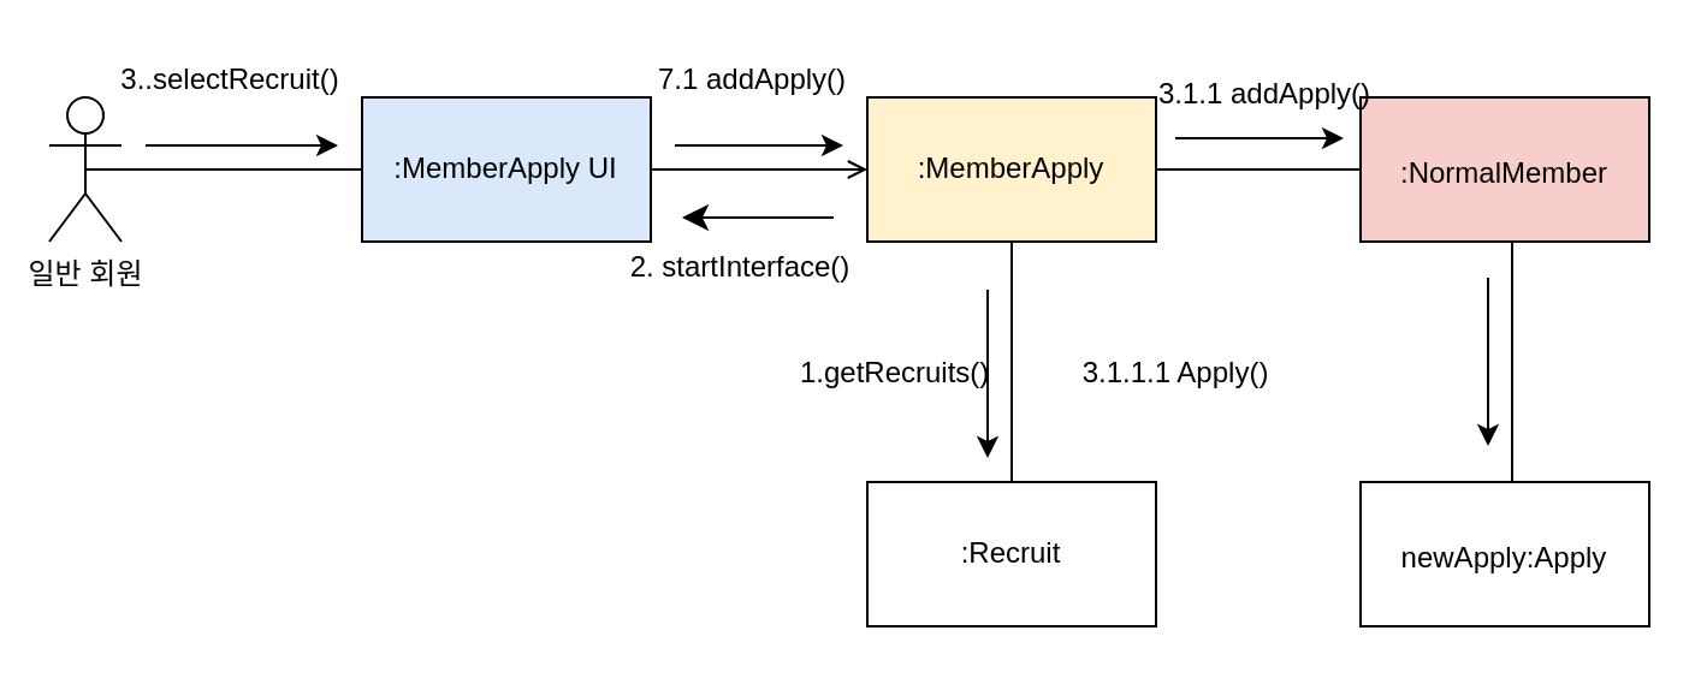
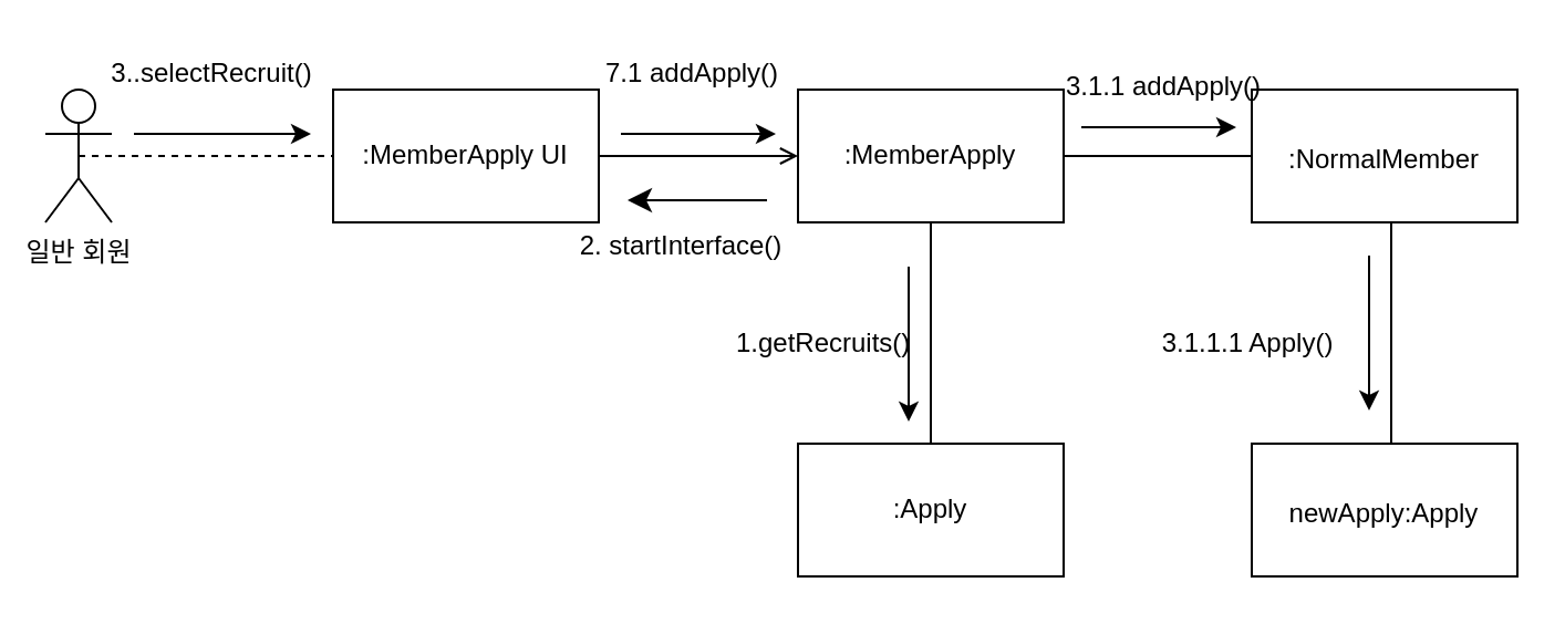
  <mxCell id="0" />
  <mxCell id="1" parent="0" />
  <mxCell id="2" value="일반 회원" style="shape=umlActor;verticalLabelPosition=bottom;verticalAlign=top;html=1;outlineConnect=0;" parent="1" vertex="1"><mxGeometry x="20" y="40" width="30" height="60" as="geometry" /></mxCell>
- <mxCell id="3" value=":Recruit" style="rounded=0;whiteSpace=wrap;html=1;" parent="1" vertex="1"><mxGeometry x="360" y="200" width="120" height="60" as="geometry" /></mxCell>
- <mxCell id="4" value=":MemberApply" style="rounded=0;whiteSpace=wrap;html=1;fillColor=#fff2cc;" parent="1" vertex="1"><mxGeometry x="360" y="40" width="120" height="60" as="geometry" /></mxCell>
- <mxCell id="5" value=":MemberApply UI" style="rounded=0;whiteSpace=wrap;html=1;fillColor=#dae8fc;" parent="1" vertex="1"><mxGeometry x="150" y="40" width="120" height="60" as="geometry" /></mxCell>
- <mxCell id="6" value="" style="endArrow=none;html=1;rounded=0;exitX=0.5;exitY=0.5;exitDx=0;exitDy=0;exitPerimeter=0;entryX=0;entryY=0.5;entryDx=0;entryDy=0;" parent="1" source="2" target="5" edge="1"><mxGeometry width="50" height="50" relative="1" as="geometry"><mxPoint x="130" y="220" as="sourcePoint" /><mxPoint x="180" y="170" as="targetPoint" /></mxGeometry></mxCell>
+ <mxCell id="3" value=":Apply" style="rounded=0;whiteSpace=wrap;html=1;" parent="1" vertex="1"><mxGeometry x="360" y="200" width="120" height="60" as="geometry" /></mxCell>
+ <mxCell id="4" value=":MemberApply" style="rounded=0;whiteSpace=wrap;html=1;" parent="1" vertex="1"><mxGeometry x="360" y="40" width="120" height="60" as="geometry" /></mxCell>
+ <mxCell id="5" value=":MemberApply UI" style="rounded=0;whiteSpace=wrap;html=1;" parent="1" vertex="1"><mxGeometry x="150" y="40" width="120" height="60" as="geometry" /></mxCell>
+ <mxCell id="6" value="" style="endArrow=none;html=1;rounded=0;exitX=0.5;exitY=0.5;exitDx=0;exitDy=0;exitPerimeter=0;entryX=0;entryY=0.5;entryDx=0;entryDy=0;dashed=1;" parent="1" source="2" target="5" edge="1"><mxGeometry width="50" height="50" relative="1" as="geometry"><mxPoint x="130" y="220" as="sourcePoint" /><mxPoint x="180" y="170" as="targetPoint" /></mxGeometry></mxCell>
  <mxCell id="7" value="" style="endArrow=open;html=1;rounded=0;entryX=0;entryY=0.5;entryDx=0;entryDy=0;exitX=1;exitY=0.5;exitDx=0;exitDy=0;" parent="1" source="5" target="4" edge="1"><mxGeometry width="50" height="50" relative="1" as="geometry"><mxPoint x="140" y="230" as="sourcePoint" /><mxPoint x="190" y="180" as="targetPoint" /></mxGeometry></mxCell>
  <mxCell id="8" value="" style="endArrow=none;html=1;rounded=0;entryX=0.5;entryY=1;entryDx=0;entryDy=0;exitX=0.5;exitY=0;exitDx=0;exitDy=0;" parent="1" source="3" target="4" edge="1"><mxGeometry width="50" height="50" relative="1" as="geometry"><mxPoint x="160" y="250" as="sourcePoint" /><mxPoint x="210" y="200" as="targetPoint" /></mxGeometry></mxCell>
  <mxCell id="9" value="" style="endArrow=classic;html=1;rounded=0;" parent="1" edge="1"><mxGeometry width="50" height="50" relative="1" as="geometry"><mxPoint x="410" y="120" as="sourcePoint" /><mxPoint x="410" y="190" as="targetPoint" /></mxGeometry></mxCell>
  <mxCell id="10" value="1.getRecruits()&amp;nbsp;" style="text;html=1;align=center;verticalAlign=middle;resizable=0;points=[];autosize=1;strokeColor=none;fillColor=none;" parent="1" vertex="1"><mxGeometry x="323" y="142" width="100" height="26" as="geometry" /></mxCell>
  <mxCell id="11" value="" style="endArrow=classic;html=1;rounded=0;" parent="1" edge="1"><mxGeometry width="50" height="50" relative="1" as="geometry"><mxPoint x="60" y="60" as="sourcePoint" /><mxPoint x="140" y="60" as="targetPoint" /></mxGeometry></mxCell>
  <mxCell id="12" value="" style="endArrow=classic;html=1;rounded=0;" parent="1" edge="1"><mxGeometry width="50" height="50" relative="1" as="geometry"><mxPoint x="280" y="60" as="sourcePoint" /><mxPoint x="350" y="60" as="targetPoint" /></mxGeometry></mxCell>
  <mxCell id="13" value="7.1 addApply()" style="text;html=1;align=center;verticalAlign=middle;resizable=0;points=[];autosize=1;strokeColor=none;fillColor=none;" parent="1" vertex="1"><mxGeometry x="264" y="20" width="96" height="26" as="geometry" /></mxCell>
  <mxCell id="14" value="3..selectRecruit()" style="text;html=1;align=center;verticalAlign=middle;resizable=0;points=[];autosize=1;strokeColor=none;fillColor=none;" parent="1" vertex="1"><mxGeometry x="40" y="20" width="109" height="26" as="geometry" /></mxCell>
  <mxCell id="15" value="" style="endArrow=classic;html=1;rounded=0;fontSize=12;startSize=8;endSize=8;curved=1;" parent="1" edge="1"><mxGeometry width="50" height="50" relative="1" as="geometry"><mxPoint x="346" y="90" as="sourcePoint" /><mxPoint x="283" y="90" as="targetPoint" /></mxGeometry></mxCell>
  <mxCell id="16" value="&lt;font style=&quot;font-size: 12px;&quot;&gt;2. startInterface()&lt;/font&gt;" style="text;html=1;align=center;verticalAlign=middle;resizable=0;points=[];autosize=1;strokeColor=none;fillColor=none;fontSize=16;" parent="1" vertex="1"><mxGeometry x="252" y="93" width="109" height="31" as="geometry" /></mxCell>
- <mxCell id="17" value="&lt;span style=&quot;font-size: 12px;&quot;&gt;:NormalMember&lt;/span&gt;" style="rounded=0;whiteSpace=wrap;html=1;fontSize=16;fillColor=#f8cecc;" parent="1" vertex="1"><mxGeometry x="565" y="40" width="120" height="60" as="geometry" /></mxCell>
+ <mxCell id="17" value="&lt;span style=&quot;font-size: 12px;&quot;&gt;:NormalMember&lt;/span&gt;" style="rounded=0;whiteSpace=wrap;html=1;fontSize=16;" parent="1" vertex="1"><mxGeometry x="565" y="40" width="120" height="60" as="geometry" /></mxCell>
  <mxCell id="18" value="" style="endArrow=none;html=1;rounded=0;exitX=1;exitY=0.5;exitDx=0;exitDy=0;entryX=0;entryY=0.5;entryDx=0;entryDy=0;" parent="1" source="4" target="17" edge="1"><mxGeometry width="50" height="50" relative="1" as="geometry"><mxPoint x="511" y="205" as="sourcePoint" /><mxPoint x="568" y="48" as="targetPoint" /></mxGeometry></mxCell>
  <mxCell id="19" value="" style="endArrow=classic;html=1;rounded=0;" parent="1" edge="1"><mxGeometry width="50" height="50" relative="1" as="geometry"><mxPoint x="488" y="57" as="sourcePoint" /><mxPoint x="558" y="57" as="targetPoint" /></mxGeometry></mxCell>
  <mxCell id="20" value="&lt;font style=&quot;font-size: 12px;&quot;&gt;newApply:Apply&lt;/font&gt;" style="rounded=0;whiteSpace=wrap;html=1;fontSize=16;" parent="1" vertex="1"><mxGeometry x="565" y="200" width="120" height="60" as="geometry" /></mxCell>
  <mxCell id="21" value="" style="endArrow=none;html=1;rounded=0;entryX=0.5;entryY=1;entryDx=0;entryDy=0;exitX=0.5;exitY=0;exitDx=0;exitDy=0;" parent="1" edge="1"><mxGeometry width="50" height="50" relative="1" as="geometry"><mxPoint x="628" y="200" as="sourcePoint" /><mxPoint x="628" y="100" as="targetPoint" /></mxGeometry></mxCell>
  <mxCell id="22" value="" style="endArrow=classic;html=1;rounded=0;" parent="1" edge="1"><mxGeometry width="50" height="50" relative="1" as="geometry"><mxPoint x="618" y="115" as="sourcePoint" /><mxPoint x="618" y="185" as="targetPoint" /></mxGeometry></mxCell>
  <mxCell id="23" value="&lt;font style=&quot;font-size: 12px;&quot;&gt;3.1.1 addApply()&lt;/font&gt;" style="text;html=1;align=center;verticalAlign=middle;resizable=0;points=[];autosize=1;strokeColor=none;fillColor=none;fontSize=16;" parent="1" vertex="1"><mxGeometry x="472" y="21" width="106" height="31" as="geometry" /></mxCell>
- <mxCell id="24" value="&lt;font style=&quot;font-size: 12px;&quot;&gt;3.1.1.1 Apply()&lt;/font&gt;" style="text;html=1;align=center;verticalAlign=middle;resizable=0;points=[];autosize=1;strokeColor=none;fillColor=none;fontSize=16;" parent="1" vertex="1"><mxGeometry x="440" y="137" width="96" height="31" as="geometry" /></mxCell>
+ <mxCell id="24" value="&lt;font style=&quot;font-size: 12px;&quot;&gt;3.1.1.1 Apply()&lt;/font&gt;" style="text;html=1;align=center;verticalAlign=middle;resizable=0;points=[];autosize=1;strokeColor=none;fillColor=none;fontSize=16;" parent="1" vertex="1"><mxGeometry x="515" y="137" width="96" height="31" as="geometry" /></mxCell>
